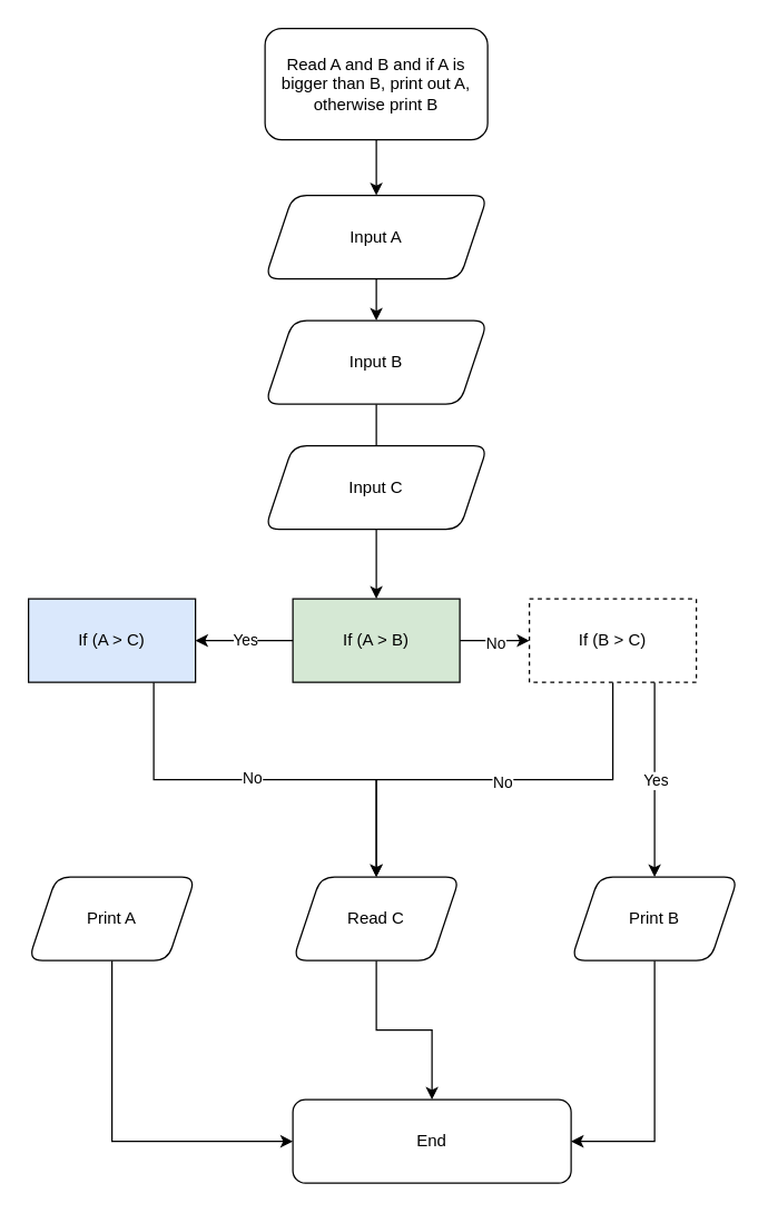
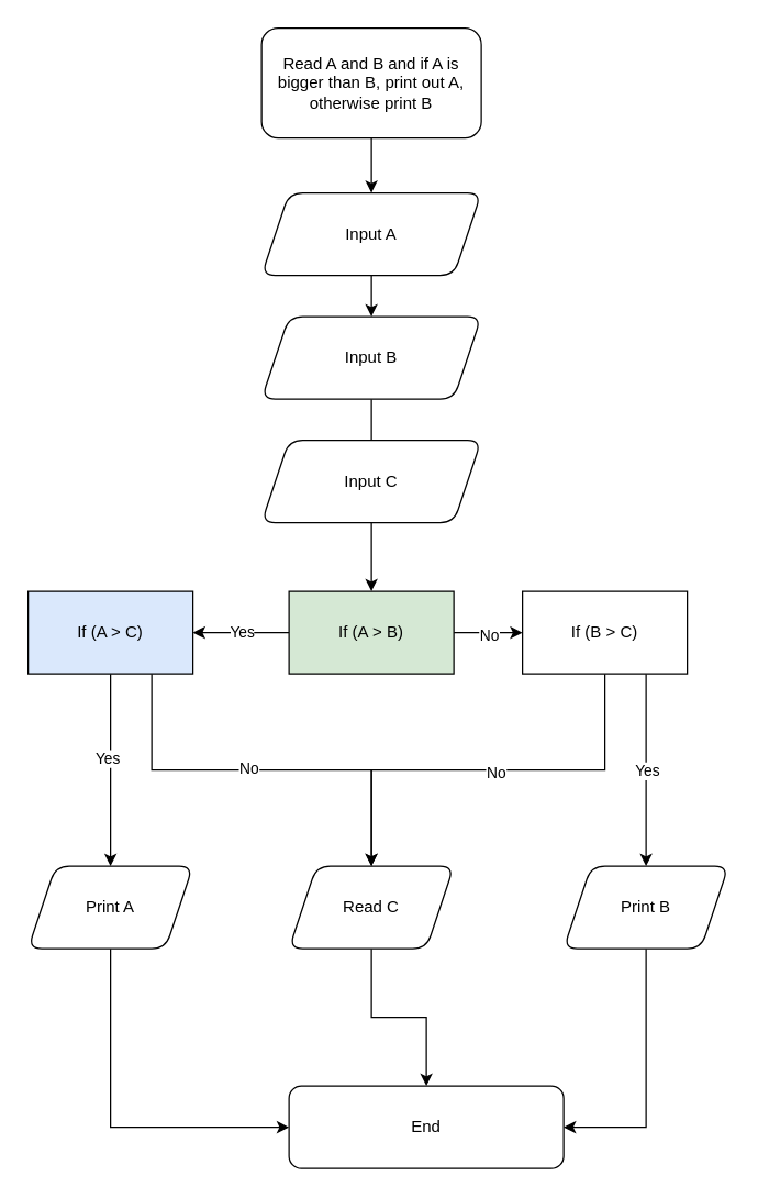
  <mxCell id="0" />
  <mxCell id="1" parent="0" />
  <mxCell id="2" style="edgeStyle=orthogonalEdgeStyle;rounded=0;orthogonalLoop=1;jettySize=auto;html=1;exitX=0.5;exitY=1;exitDx=0;exitDy=0;entryX=0.5;entryY=0;entryDx=0;entryDy=0;" edge="1" parent="1" source="3" target="15"><mxGeometry relative="1" as="geometry" /></mxCell>
  <mxCell id="3" value="Read A and B and if A is bigger than B, print out A, otherwise print B" style="rounded=1;whiteSpace=wrap;html=1;" vertex="1" parent="1"><mxGeometry x="190" y="20" width="160" height="80" as="geometry" /></mxCell>
  <mxCell id="4" value="" style="edgeStyle=orthogonalEdgeStyle;rounded=0;orthogonalLoop=1;jettySize=auto;html=1;" edge="1" parent="1" source="5"><mxGeometry relative="1" as="geometry"><mxPoint x="270" y="330" as="targetPoint" /></mxGeometry></mxCell>
  <mxCell id="5" value="Input B" style="shape=parallelogram;perimeter=parallelogramPerimeter;whiteSpace=wrap;html=1;fixedSize=1;rounded=1;" vertex="1" parent="1"><mxGeometry x="190" y="230" width="160" height="60" as="geometry" /></mxCell>
  <mxCell id="6" style="edgeStyle=orthogonalEdgeStyle;rounded=0;orthogonalLoop=1;jettySize=auto;html=1;exitX=0.5;exitY=1;exitDx=0;exitDy=0;entryX=0;entryY=0.5;entryDx=0;entryDy=0;" edge="1" parent="1" source="7" target="13"><mxGeometry relative="1" as="geometry" /></mxCell>
  <mxCell id="7" value="Print A" style="shape=parallelogram;perimeter=parallelogramPerimeter;whiteSpace=wrap;html=1;fixedSize=1;rounded=1;" vertex="1" parent="1"><mxGeometry x="20" y="630" width="120" height="60" as="geometry" /></mxCell>
  <mxCell id="8" style="edgeStyle=orthogonalEdgeStyle;rounded=0;orthogonalLoop=1;jettySize=auto;html=1;exitX=1;exitY=0.5;exitDx=0;exitDy=0;entryX=0;entryY=0.5;entryDx=0;entryDy=0;" edge="1" parent="1" source="12" target="29"><mxGeometry relative="1" as="geometry" /></mxCell>
  <mxCell id="9" value="No" style="edgeLabel;html=1;align=center;verticalAlign=middle;resizable=0;points=[];" vertex="1" connectable="0" parent="8"><mxGeometry x="-0.007" y="-1" relative="1" as="geometry"><mxPoint as="offset" /></mxGeometry></mxCell>
  <mxCell id="10" style="edgeStyle=orthogonalEdgeStyle;rounded=0;orthogonalLoop=1;jettySize=auto;html=1;exitX=0;exitY=0.5;exitDx=0;exitDy=0;entryX=1;entryY=0.5;entryDx=0;entryDy=0;" edge="1" parent="1" source="12" target="22"><mxGeometry relative="1" as="geometry" /></mxCell>
  <mxCell id="11" value="Yes" style="edgeLabel;html=1;align=center;verticalAlign=middle;resizable=0;points=[];" vertex="1" connectable="0" parent="10"><mxGeometry y="-1" relative="1" as="geometry"><mxPoint as="offset" /></mxGeometry></mxCell>
  <mxCell id="12" value="If (A &amp;gt; B)" style="rounded=0;whiteSpace=wrap;html=1;fillColor=#d5e8d4;" vertex="1" parent="1"><mxGeometry x="210" y="430" width="120" height="60" as="geometry" /></mxCell>
  <mxCell id="13" value="End&lt;br&gt;" style="rounded=1;whiteSpace=wrap;html=1;" vertex="1" parent="1"><mxGeometry x="210" y="790" width="200" height="60" as="geometry" /></mxCell>
  <mxCell id="14" style="edgeStyle=orthogonalEdgeStyle;rounded=0;orthogonalLoop=1;jettySize=auto;html=1;exitX=0.5;exitY=1;exitDx=0;exitDy=0;" edge="1" parent="1" source="15" target="5"><mxGeometry relative="1" as="geometry" /></mxCell>
  <mxCell id="15" value="Input A&lt;br&gt;" style="shape=parallelogram;perimeter=parallelogramPerimeter;whiteSpace=wrap;html=1;fixedSize=1;rounded=1;" vertex="1" parent="1"><mxGeometry x="190" y="140" width="160" height="60" as="geometry" /></mxCell>
  <mxCell id="16" style="edgeStyle=orthogonalEdgeStyle;rounded=0;orthogonalLoop=1;jettySize=auto;html=1;exitX=0.5;exitY=1;exitDx=0;exitDy=0;entryX=0.5;entryY=0;entryDx=0;entryDy=0;" edge="1" parent="1" source="17" target="12"><mxGeometry relative="1" as="geometry" /></mxCell>
  <mxCell id="17" value="Input C" style="shape=parallelogram;perimeter=parallelogramPerimeter;whiteSpace=wrap;html=1;fixedSize=1;rounded=1;" vertex="1" parent="1"><mxGeometry x="190" y="320" width="160" height="60" as="geometry" /></mxCell>
+ <mxCell id="18" style="edgeStyle=orthogonalEdgeStyle;rounded=0;orthogonalLoop=1;jettySize=auto;html=1;exitX=0.5;exitY=1;exitDx=0;exitDy=0;" edge="1" parent="1" source="22" target="7"><mxGeometry relative="1" as="geometry" /></mxCell>
+ <mxCell id="19" value="Yes" style="edgeLabel;html=1;align=center;verticalAlign=middle;resizable=0;points=[];" vertex="1" connectable="0" parent="18"><mxGeometry x="-0.123" y="-3" relative="1" as="geometry"><mxPoint as="offset" /></mxGeometry></mxCell>
  <mxCell id="20" style="edgeStyle=orthogonalEdgeStyle;rounded=0;orthogonalLoop=1;jettySize=auto;html=1;exitX=0.75;exitY=1;exitDx=0;exitDy=0;entryX=0.5;entryY=0;entryDx=0;entryDy=0;" edge="1" parent="1" source="22" target="24"><mxGeometry relative="1" as="geometry" /></mxCell>
  <mxCell id="21" value="No" style="edgeLabel;html=1;align=center;verticalAlign=middle;resizable=0;points=[];" vertex="1" connectable="0" parent="20"><mxGeometry x="-0.107" y="2" relative="1" as="geometry"><mxPoint x="6" as="offset" /></mxGeometry></mxCell>
  <mxCell id="22" value="If (A &amp;gt; C)" style="rounded=0;whiteSpace=wrap;html=1;fillColor=#dae8fc;" vertex="1" parent="1"><mxGeometry x="20" y="430" width="120" height="60" as="geometry" /></mxCell>
  <mxCell id="23" style="edgeStyle=orthogonalEdgeStyle;rounded=0;orthogonalLoop=1;jettySize=auto;html=1;exitX=0.5;exitY=1;exitDx=0;exitDy=0;entryX=0.5;entryY=0;entryDx=0;entryDy=0;" edge="1" parent="1" source="24" target="13"><mxGeometry relative="1" as="geometry" /></mxCell>
  <mxCell id="24" value="Read C" style="shape=parallelogram;perimeter=parallelogramPerimeter;whiteSpace=wrap;html=1;fixedSize=1;rounded=1;" vertex="1" parent="1"><mxGeometry x="210" y="630" width="120" height="60" as="geometry" /></mxCell>
  <mxCell id="25" style="edgeStyle=orthogonalEdgeStyle;rounded=0;orthogonalLoop=1;jettySize=auto;html=1;exitX=0.5;exitY=1;exitDx=0;exitDy=0;" edge="1" parent="1" source="29" target="24"><mxGeometry relative="1" as="geometry" /></mxCell>
  <mxCell id="26" value="No" style="edgeLabel;html=1;align=center;verticalAlign=middle;resizable=0;points=[];" vertex="1" connectable="0" parent="25"><mxGeometry x="-0.129" y="1" relative="1" as="geometry"><mxPoint x="-15" as="offset" /></mxGeometry></mxCell>
  <mxCell id="27" style="edgeStyle=orthogonalEdgeStyle;rounded=0;orthogonalLoop=1;jettySize=auto;html=1;exitX=0.75;exitY=1;exitDx=0;exitDy=0;entryX=0.5;entryY=0;entryDx=0;entryDy=0;" edge="1" parent="1" source="29" target="31"><mxGeometry relative="1" as="geometry" /></mxCell>
  <mxCell id="28" value="Yes" style="edgeLabel;html=1;align=center;verticalAlign=middle;resizable=0;points=[];" vertex="1" connectable="0" parent="27"><mxGeometry x="0.114" y="4" relative="1" as="geometry"><mxPoint x="-4" y="-8" as="offset" /></mxGeometry></mxCell>
- <mxCell id="29" value="If (B &amp;gt; C)" style="rounded=0;whiteSpace=wrap;html=1;dashed=1;" vertex="1" parent="1"><mxGeometry x="380" y="430" width="120" height="60" as="geometry" /></mxCell>
+ <mxCell id="29" value="If (B &amp;gt; C)" style="rounded=0;whiteSpace=wrap;html=1;" vertex="1" parent="1"><mxGeometry x="380" y="430" width="120" height="60" as="geometry" /></mxCell>
  <mxCell id="30" style="edgeStyle=orthogonalEdgeStyle;rounded=0;orthogonalLoop=1;jettySize=auto;html=1;exitX=0.5;exitY=1;exitDx=0;exitDy=0;entryX=1;entryY=0.5;entryDx=0;entryDy=0;" edge="1" parent="1" source="31" target="13"><mxGeometry relative="1" as="geometry" /></mxCell>
  <mxCell id="31" value="Print B" style="shape=parallelogram;perimeter=parallelogramPerimeter;whiteSpace=wrap;html=1;fixedSize=1;rounded=1;" vertex="1" parent="1"><mxGeometry x="410" y="630" width="120" height="60" as="geometry" /></mxCell>
